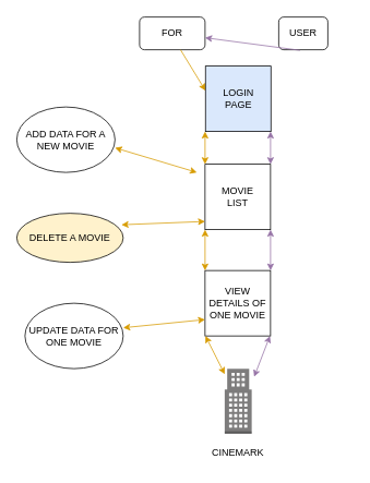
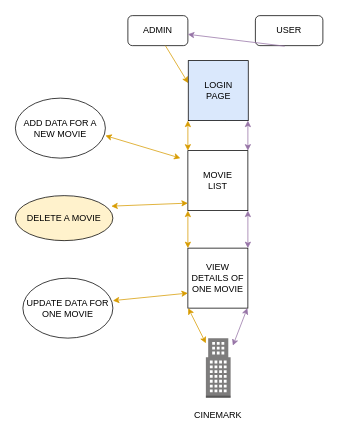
  <mxCell id="0" />
  <mxCell id="1" parent="0" />
- <mxCell id="2" value="&lt;div&gt;FOR&lt;/div&gt;" style="rounded=1;whiteSpace=wrap;html=1;" vertex="1" parent="1"><mxGeometry x="170" y="20" width="80" height="40" as="geometry" /></mxCell>
- <mxCell id="3" value="&lt;div&gt;USER&lt;/div&gt;" style="rounded=1;whiteSpace=wrap;html=1;" vertex="1" parent="1"><mxGeometry x="340" y="20" width="60" height="40" as="geometry" /></mxCell>
+ <mxCell id="2" value="&lt;div&gt;ADMIN&lt;/div&gt;" style="rounded=1;whiteSpace=wrap;html=1;" vertex="1" parent="1"><mxGeometry x="170" y="20" width="80" height="40" as="geometry" /></mxCell>
+ <mxCell id="3" value="&lt;div&gt;USER&lt;/div&gt;" style="rounded=1;whiteSpace=wrap;html=1;" vertex="1" parent="1"><mxGeometry x="340" y="20" width="90" height="40" as="geometry" /></mxCell>
  <mxCell id="4" value="MOVIE&lt;br&gt;LIST" style="whiteSpace=wrap;html=1;aspect=fixed;" vertex="1" parent="1"><mxGeometry x="250" y="200" width="80" height="80" as="geometry" /></mxCell>
  <mxCell id="5" value="VIEW DETAILS OF ONE MOVIE" style="whiteSpace=wrap;html=1;aspect=fixed;" vertex="1" parent="1"><mxGeometry x="250" y="330" width="80" height="80" as="geometry" /></mxCell>
  <mxCell id="6" value="" style="outlineConnect=0;dashed=0;verticalLabelPosition=bottom;verticalAlign=top;align=center;html=1;shape=mxgraph.aws3.office_building;fillColor=#7D7C7C;gradientColor=none;" vertex="1" parent="1"><mxGeometry x="274" y="450" width="33" height="79.5" as="geometry" /></mxCell>
  <mxCell id="7" value="&lt;div&gt;CINEMARK&lt;/div&gt;" style="text;html=1;align=center;verticalAlign=middle;resizable=0;points=[];autosize=1;strokeColor=none;fillColor=none;" vertex="1" parent="1"><mxGeometry x="250" y="538" width="80" height="30" as="geometry" /></mxCell>
  <mxCell id="8" value="&lt;div&gt;ADD DATA FOR A NEW MOVIE&lt;/div&gt;" style="ellipse;whiteSpace=wrap;html=1;" vertex="1" parent="1"><mxGeometry x="20" y="130" width="120" height="80" as="geometry" /></mxCell>
  <mxCell id="9" value="&lt;div&gt;DELETE A MOVIE&lt;/div&gt;" style="ellipse;whiteSpace=wrap;html=1;fillColor=#fff2cc;" vertex="1" parent="1"><mxGeometry x="20" y="260" width="130" height="60" as="geometry" /></mxCell>
  <mxCell id="10" value="UPDATE DATA FOR ONE MOVIE" style="ellipse;whiteSpace=wrap;html=1;" vertex="1" parent="1"><mxGeometry x="30" y="370" width="120" height="80" as="geometry" /></mxCell>
  <mxCell id="11" value="" style="endArrow=classic;html=1;rounded=0;exitX=0.625;exitY=1;exitDx=0;exitDy=0;exitPerimeter=0;entryX=0;entryY=0.375;entryDx=0;entryDy=0;entryPerimeter=0;fillColor=#ffe6cc;strokeColor=#d79b00;" edge="1" parent="1" source="2" target="19"><mxGeometry width="50" height="50" relative="1" as="geometry"><mxPoint x="190" y="120" as="sourcePoint" /><mxPoint x="240" y="70" as="targetPoint" /></mxGeometry></mxCell>
  <mxCell id="12" value="" style="endArrow=classic;startArrow=classic;html=1;rounded=0;exitX=0;exitY=0;exitDx=0;exitDy=0;exitPerimeter=0;fillColor=#ffe6cc;strokeColor=#d79b00;" edge="1" parent="1" source="4"><mxGeometry width="50" height="50" relative="1" as="geometry"><mxPoint x="200" y="210" as="sourcePoint" /><mxPoint x="250" y="160" as="targetPoint" /></mxGeometry></mxCell>
  <mxCell id="13" value="" style="endArrow=classic;startArrow=classic;html=1;rounded=0;exitX=0;exitY=0;exitDx=0;exitDy=0;fillColor=#ffe6cc;strokeColor=#d79b00;" edge="1" parent="1" source="5"><mxGeometry width="50" height="50" relative="1" as="geometry"><mxPoint x="250" y="320" as="sourcePoint" /><mxPoint x="250" y="280" as="targetPoint" /></mxGeometry></mxCell>
  <mxCell id="14" value="" style="endArrow=classic;startArrow=classic;html=1;rounded=0;exitX=1;exitY=0.625;exitDx=0;exitDy=0;exitPerimeter=0;fillColor=#ffe6cc;strokeColor=#d79b00;" edge="1" parent="1" source="8"><mxGeometry width="50" height="50" relative="1" as="geometry"><mxPoint x="260" y="210" as="sourcePoint" /><mxPoint x="240" y="210" as="targetPoint" /></mxGeometry></mxCell>
  <mxCell id="15" value="" style="endArrow=classic;startArrow=classic;html=1;rounded=0;fillColor=#ffe6cc;strokeColor=#d79b00;entryX=0;entryY=0.875;entryDx=0;entryDy=0;entryPerimeter=0;exitX=0.984;exitY=0.234;exitDx=0;exitDy=0;exitPerimeter=0;" edge="1" parent="1" source="9" target="4"><mxGeometry width="50" height="50" relative="1" as="geometry"><mxPoint x="150" y="310" as="sourcePoint" /><mxPoint x="240" y="270" as="targetPoint" /></mxGeometry></mxCell>
  <mxCell id="16" value="" style="endArrow=classic;startArrow=classic;html=1;rounded=0;exitX=0;exitY=0;exitDx=0;exitDy=0;exitPerimeter=0;fillColor=#ffe6cc;strokeColor=#d79b00;entryX=0;entryY=0.75;entryDx=0;entryDy=0;" edge="1" parent="1" target="5"><mxGeometry width="50" height="50" relative="1" as="geometry"><mxPoint x="150" y="400" as="sourcePoint" /><mxPoint x="150" y="360" as="targetPoint" /></mxGeometry></mxCell>
  <mxCell id="17" value="" style="endArrow=classic;html=1;rounded=0;exitX=0.625;exitY=1;exitDx=0;exitDy=0;exitPerimeter=0;entryX=0;entryY=0.375;entryDx=0;entryDy=0;entryPerimeter=0;fillColor=#ffe6cc;strokeColor=#d79b00;" edge="1" parent="1" source="19"><mxGeometry width="50" height="50" relative="1" as="geometry"><mxPoint x="230" y="70" as="sourcePoint" /><mxPoint x="260" y="120" as="targetPoint" /></mxGeometry></mxCell>
  <mxCell id="18" value="" style="endArrow=classic;html=1;rounded=0;exitX=0.434;exitY=1.018;exitDx=0;exitDy=0;exitPerimeter=0;fillColor=#e1d5e7;strokeColor=#9673a6;" edge="1" parent="1" source="3" target="2"><mxGeometry width="50" height="50" relative="1" as="geometry"><mxPoint x="340" y="60" as="sourcePoint" /><mxPoint x="360.5" y="100" as="targetPoint" /></mxGeometry></mxCell>
  <mxCell id="19" value="&lt;div&gt;LOGIN&lt;/div&gt;&lt;div&gt;PAGE&lt;/div&gt;" style="whiteSpace=wrap;html=1;aspect=fixed;fillColor=#dae8fc;" vertex="1" parent="1"><mxGeometry x="250.5" y="80" width="80" height="80" as="geometry" /></mxCell>
  <mxCell id="20" value="" style="endArrow=classic;startArrow=classic;html=1;rounded=0;exitX=0.994;exitY=1;exitDx=0;exitDy=0;exitPerimeter=0;entryX=1;entryY=0;entryDx=0;entryDy=0;entryPerimeter=0;fillColor=#e1d5e7;strokeColor=#9673a6;" edge="1" parent="1" source="19" target="4"><mxGeometry width="50" height="50" relative="1" as="geometry"><mxPoint x="350" y="190" as="sourcePoint" /><mxPoint x="400" y="140" as="targetPoint" /></mxGeometry></mxCell>
  <mxCell id="21" value="" style="endArrow=classic;startArrow=classic;html=1;rounded=0;exitX=1;exitY=1;exitDx=0;exitDy=0;exitPerimeter=0;entryX=1;entryY=0;entryDx=0;entryDy=0;entryPerimeter=0;fillColor=#e1d5e7;strokeColor=#9673a6;" edge="1" parent="1" source="4" target="5"><mxGeometry width="50" height="50" relative="1" as="geometry"><mxPoint x="360" y="280" as="sourcePoint" /><mxPoint x="360" y="320" as="targetPoint" /></mxGeometry></mxCell>
  <mxCell id="22" value="" style="endArrow=classic;startArrow=classic;html=1;rounded=0;exitX=0.994;exitY=1;exitDx=0;exitDy=0;exitPerimeter=0;fillColor=#e1d5e7;strokeColor=#9673a6;" edge="1" parent="1"><mxGeometry width="50" height="50" relative="1" as="geometry"><mxPoint x="329.26" y="410" as="sourcePoint" /><mxPoint x="310" y="460" as="targetPoint" /></mxGeometry></mxCell>
  <mxCell id="23" value="" style="endArrow=classic;startArrow=classic;html=1;rounded=0;fillColor=#ffe6cc;strokeColor=#d79b00;" edge="1" parent="1" source="6"><mxGeometry width="50" height="50" relative="1" as="geometry"><mxPoint x="250.5" y="460" as="sourcePoint" /><mxPoint x="250.5" y="410" as="targetPoint" /></mxGeometry></mxCell>
